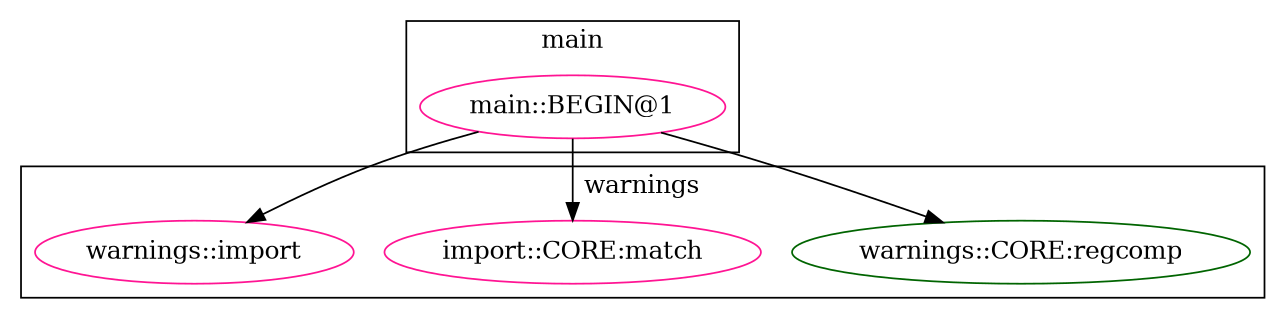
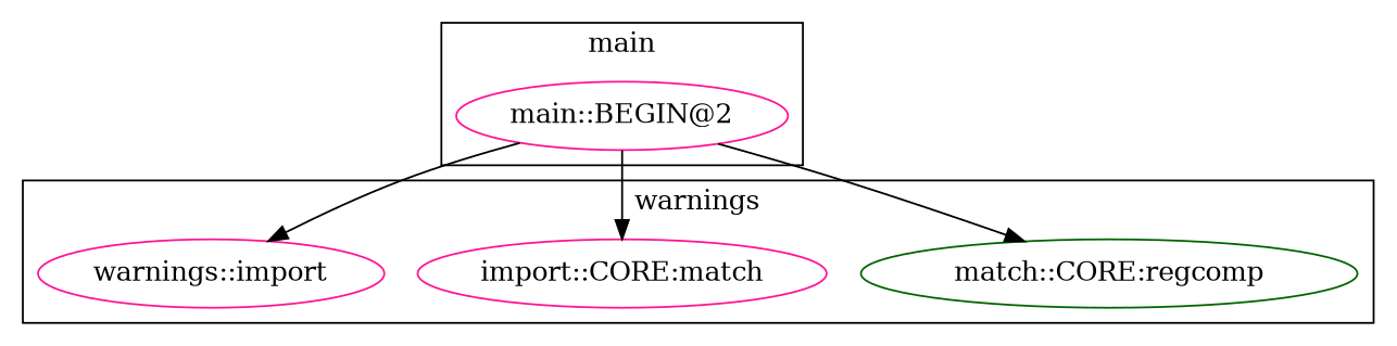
  digraph {
    node [color=deeppink]
-   "warnings::CORE:regcomp" [color=darkgreen]
+   "warnings::CORE:regcomp" [color=darkgreen label="match::CORE:regcomp"]
    n2 [label="import::CORE:match"]
    "warnings::import"
-   "main::BEGIN@2" [label="main::BEGIN@1"]
+   "main::BEGIN@2"
    subgraph cluster_1 {
      label=warnings
      "warnings::CORE:regcomp"
      n2
      "warnings::import"
    }
    subgraph cluster_2 {
      label=main
      "main::BEGIN@2"
    }
    "main::BEGIN@2" -> "warnings::CORE:regcomp"
    "main::BEGIN@2" -> n2
    "main::BEGIN@2" -> "warnings::import"
  }
